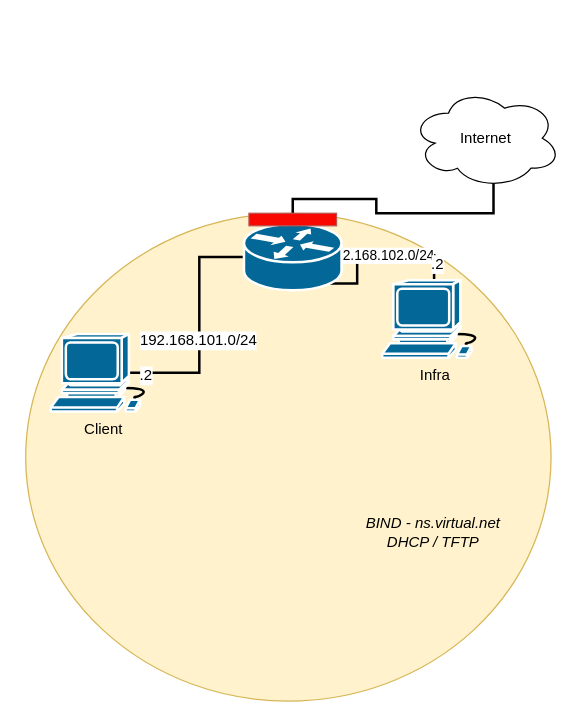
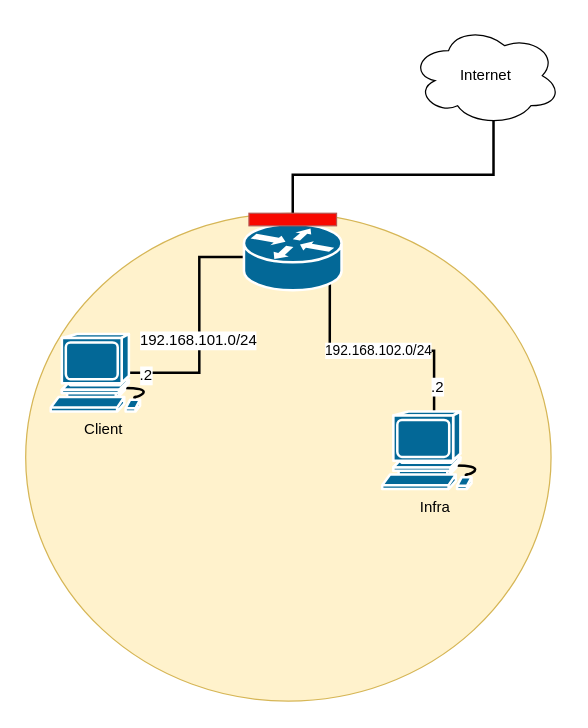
  <mxCell id="0" />
  <mxCell id="1" parent="0" />
  <mxCell id="2" value="" style="ellipse;whiteSpace=wrap;html=1;fillColor=#fff2cc;strokeColor=#d6b656;" vertex="1" parent="1"><mxGeometry x="20" y="170" width="420" height="390" as="geometry" /></mxCell>
  <mxCell id="3" style="edgeStyle=orthogonalEdgeStyle;rounded=0;html=1;exitX=0.5;exitY=0;exitDx=0;exitDy=0;exitPerimeter=0;entryX=0.55;entryY=0.95;entryDx=0;entryDy=0;entryPerimeter=0;jettySize=auto;orthogonalLoop=1;endArrow=none;endFill=0;strokeWidth=2;" edge="1" parent="1" source="14" target="12"><mxGeometry relative="1" as="geometry" /></mxCell>
  <mxCell id="4" style="edgeStyle=orthogonalEdgeStyle;rounded=0;html=1;exitX=0.755;exitY=0.5;exitDx=0;exitDy=0;exitPerimeter=0;entryX=0;entryY=0.5;entryDx=0;entryDy=0;entryPerimeter=0;jettySize=auto;orthogonalLoop=1;endArrow=none;endFill=0;strokeWidth=2;" edge="1" parent="1" source="11" target="14"><mxGeometry relative="1" as="geometry" /></mxCell>
  <mxCell id="5" value="192.168.101.0/24" style="text;html=1;resizable=0;points=[];align=center;verticalAlign=middle;labelBackgroundColor=#ffffff;" vertex="1" connectable="0" parent="4"><mxGeometry x="-0.107" y="1" relative="1" as="geometry"><mxPoint as="offset" /></mxGeometry></mxCell>
  <mxCell id="6" value=".2" style="text;html=1;resizable=0;points=[];align=center;verticalAlign=middle;labelBackgroundColor=#ffffff;" vertex="1" connectable="0" parent="4"><mxGeometry x="-0.854" y="-2" relative="1" as="geometry"><mxPoint as="offset" /></mxGeometry></mxCell>
  <mxCell id="7" value="192.168.102.0/24" style="edgeStyle=orthogonalEdgeStyle;rounded=0;html=1;exitX=0.5;exitY=0;exitDx=0;exitDy=0;exitPerimeter=0;entryX=0.88;entryY=0.9;entryDx=0;entryDy=0;entryPerimeter=0;endArrow=none;endFill=0;jettySize=auto;orthogonalLoop=1;strokeWidth=2;" edge="1" parent="1" source="9" target="14"><mxGeometry relative="1" as="geometry" /></mxCell>
  <mxCell id="8" value=".2" style="text;html=1;resizable=0;points=[];align=center;verticalAlign=middle;labelBackgroundColor=#ffffff;" vertex="1" connectable="0" parent="7"><mxGeometry x="-0.788" y="-2" relative="1" as="geometry"><mxPoint as="offset" /></mxGeometry></mxCell>
- <mxCell id="9" value="&lt;div&gt;Infra&lt;/div&gt;" style="shape=mxgraph.cisco.computers_and_peripherals.workstation;html=1;dashed=0;fillColor=#036897;strokeColor=#ffffff;strokeWidth=2;verticalLabelPosition=bottom;verticalAlign=top;align=center;outlineConnect=0;" vertex="1" parent="1"><mxGeometry x="305" y="223.5" width="83" height="62" as="geometry" /></mxCell>
+ <mxCell id="9" value="&lt;div&gt;Infra&lt;/div&gt;" style="shape=mxgraph.cisco.computers_and_peripherals.workstation;html=1;dashed=0;fillColor=#036897;strokeColor=#ffffff;strokeWidth=2;verticalLabelPosition=bottom;verticalAlign=top;align=center;outlineConnect=0;" vertex="1" parent="1"><mxGeometry x="305" y="328.5" width="83" height="62" as="geometry" /></mxCell>
  <mxCell id="10" value="" style="group" vertex="1" connectable="0" parent="1"><mxGeometry x="40" y="266.5" width="98" height="62" as="geometry" /></mxCell>
  <mxCell id="11" value="Client" style="shape=mxgraph.cisco.computers_and_peripherals.workstation;html=1;dashed=0;fillColor=#036897;strokeColor=#ffffff;strokeWidth=2;verticalLabelPosition=bottom;verticalAlign=top;align=center;outlineConnect=0;" vertex="1" parent="10"><mxGeometry width="83" height="62" as="geometry" /></mxCell>
- <mxCell id="12" value="Internet" style="ellipse;shape=cloud;whiteSpace=wrap;html=1;" vertex="1" parent="1"><mxGeometry x="328" y="70" width="120" height="80" as="geometry" /></mxCell>
+ <mxCell id="12" value="Internet" style="ellipse;shape=cloud;whiteSpace=wrap;html=1;" vertex="1" parent="1"><mxGeometry x="328" y="20" width="120" height="80" as="geometry" /></mxCell>
  <mxCell id="13" value="" style="group" vertex="1" connectable="0" parent="1"><mxGeometry x="194.5" y="170" width="78" height="61.5" as="geometry" /></mxCell>
  <mxCell id="14" value="" style="shape=mxgraph.cisco.routers.router;html=1;dashed=0;fillColor=#036897;strokeColor=#ffffff;strokeWidth=2;verticalLabelPosition=bottom;verticalAlign=top;align=center;outlineConnect=0;" vertex="1" parent="13"><mxGeometry y="8.5" width="78" height="53" as="geometry" /></mxCell>
  <mxCell id="15" value="" style="rounded=0;whiteSpace=wrap;html=1;fillColor=#F80800;strokeColor=#b85450;" vertex="1" parent="13"><mxGeometry x="4" width="70" height="10" as="geometry" /></mxCell>
- <mxCell id="16" value="&lt;i&gt;BIND - ns.virtual.net&lt;br&gt;DHCP / TFTP&lt;/i&gt;" style="text;html=1;strokeColor=none;fillColor=none;align=center;verticalAlign=middle;whiteSpace=wrap;rounded=0;" vertex="1" parent="1"><mxGeometry x="271" y="415" width="150" height="20" as="geometry" /></mxCell>
